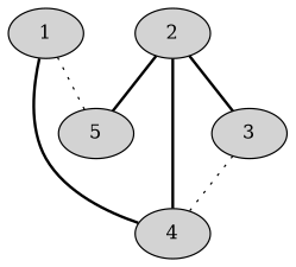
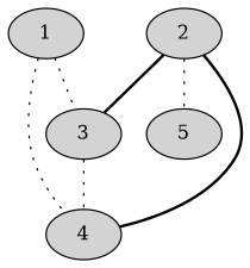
  graph {
    node [style=filled]
    edge [dir=none style=dotted]
    1
    5
    4
    2
    3
-   1 -- 5
-   1 -- 4 [style=bold]
-   2 -- 5 [style=bold]
+   1 -- 3
+   1 -- 4
+   2 -- 5
    2 -- 4 [style=bold]
    2 -- 3 [style=bold]
    3 -- 4
  }
